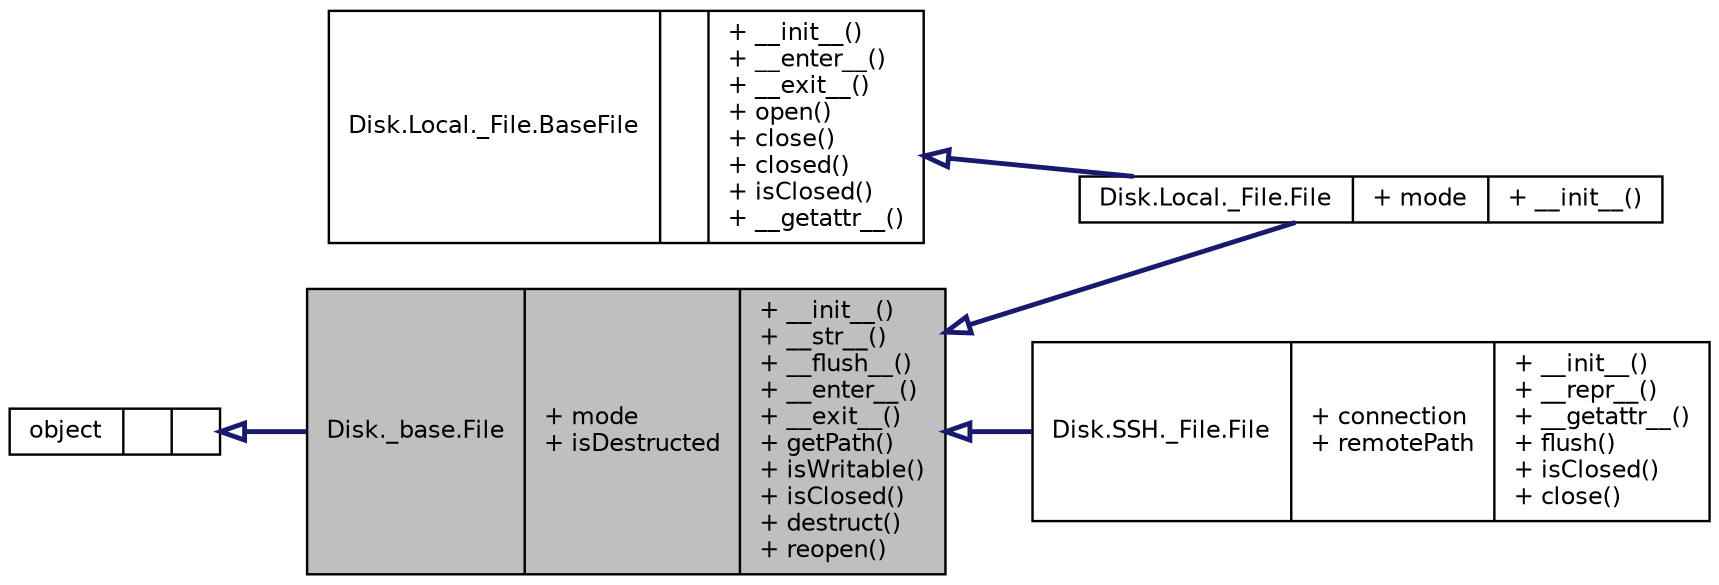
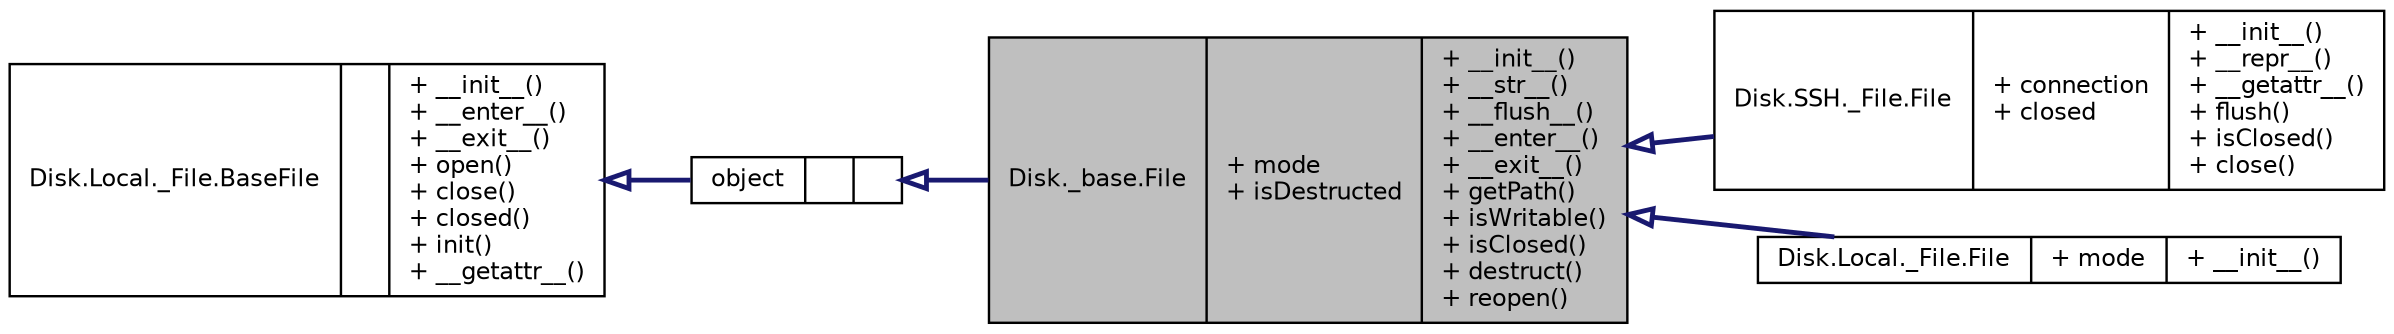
  digraph {
    rankdir=LR
    node [color=black fontname=Helvetica fontsize=10 shape=record]
    edge [arrowtail=onormal color=midnightblue dir=back fontname=Helvetica fontsize=10 labelfontname=Helvetica labelfontsize=10 style=bold]
    n1 [fillcolor=grey75 fontcolor=black height=0.2 label="{Disk._base.File\n|+ mode\l+ isDestructed\l|+ __init__()\l+ __str__()\l+ __flush__()\l+ __enter__()\l+ __exit__()\l+ getPath()\l+ isWritable()\l+ isClosed()\l+ destruct()\l+ reopen()\l}" style=filled width=0.4]
-   n2 [height=0.2 label="{Disk.SSH._File.File\n|+ connection\l+ remotePath\l|+ __init__()\l+ __repr__()\l+ __getattr__()\l+ flush()\l+ isClosed()\l+ close()\l}" width=0.4]
+   n2 [height=0.2 label="{Disk.SSH._File.File\n|+ connection\l+ closed\l|+ __init__()\l+ __repr__()\l+ __getattr__()\l+ flush()\l+ isClosed()\l+ close()\l}" width=0.4]
    n3 [height=0.2 label="{Disk.Local._File.File\n|+ mode\l|+ __init__()\l}" width=0.4]
-   n4 [height=0.2 label="{Disk.Local._File.BaseFile\n||+ __init__()\l+ __enter__()\l+ __exit__()\l+ open()\l+ close()\l+ closed()\l+ isClosed()\l+ __getattr__()\l}" width=0.4]
+   n4 [height=0.2 label="{Disk.Local._File.BaseFile\n||+ __init__()\l+ __enter__()\l+ __exit__()\l+ open()\l+ close()\l+ closed()\l+ init()\l+ __getattr__()\l}" width=0.4]
    n5 [height=0.2 label="{object\n||}" width=0.4]
    n1 -> n2
    n1 -> n3
-   n4 -> n3
+   n4 -> n5
    n5 -> n1
  }
